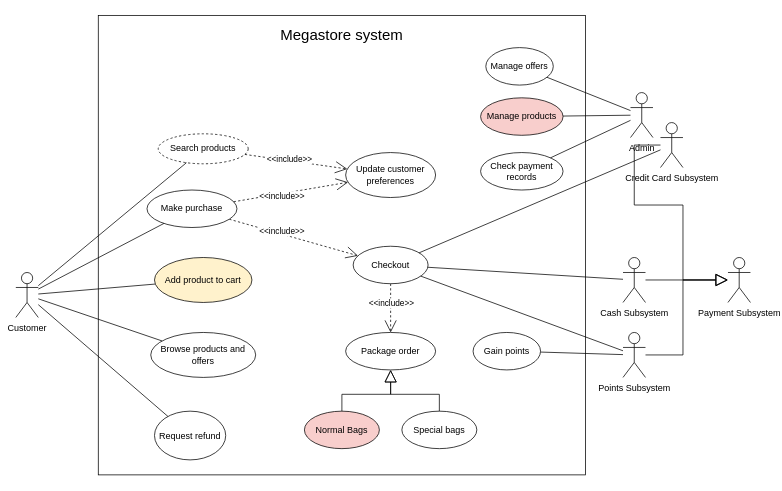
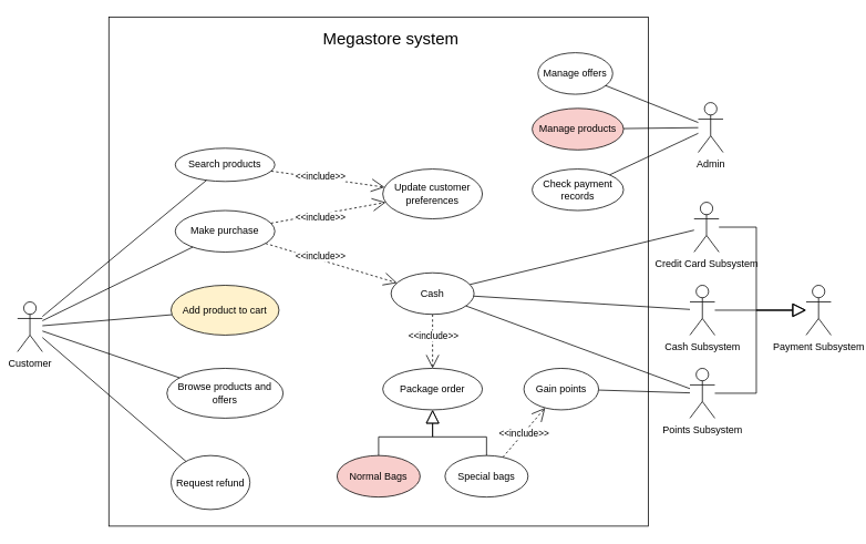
  <mxCell id="0" />
  <mxCell id="1" parent="0" />
  <mxCell id="2" value="" style="rounded=0;whiteSpace=wrap;html=1;strokeColor=default;fontSize=20;fillColor=none;" parent="1" vertex="1"><mxGeometry x="130" y="20" width="650" height="613" as="geometry" /></mxCell>
  <mxCell id="3" value="Customer" style="shape=umlActor;verticalLabelPosition=bottom;verticalAlign=top;html=1;outlineConnect=0;" parent="1" vertex="1"><mxGeometry x="20" y="363" width="30" height="60" as="geometry" /></mxCell>
  <mxCell id="4" style="edgeStyle=none;rounded=0;orthogonalLoop=1;jettySize=auto;html=1;endArrow=open;endFill=0;startSize=6;endSize=14;dashed=1;" parent="1" source="6" target="9" edge="1"><mxGeometry relative="1" as="geometry" /></mxCell>
  <mxCell id="5" value="&amp;lt;&amp;lt;include&amp;gt;&amp;gt;" style="edgeLabel;html=1;align=center;verticalAlign=middle;resizable=0;points=[];" parent="4" vertex="1" connectable="0"><mxGeometry x="-0.375" y="-1" relative="1" as="geometry"><mxPoint x="16" y="-1" as="offset" /></mxGeometry></mxCell>
- <mxCell id="6" value="&lt;div&gt;Make purchase&lt;/div&gt;" style="ellipse;whiteSpace=wrap;html=1;" parent="1" vertex="1"><mxGeometry x="195" y="253" width="120" height="50" as="geometry" /></mxCell>
+ <mxCell id="6" value="&lt;div&gt;Make purchase&lt;/div&gt;" style="ellipse;whiteSpace=wrap;html=1;" parent="1" vertex="1"><mxGeometry x="210" y="253" width="120" height="50" as="geometry" /></mxCell>
  <mxCell id="7" value="Request refund" style="ellipse;whiteSpace=wrap;html=1;" parent="1" vertex="1"><mxGeometry x="205" y="548" width="95" height="65" as="geometry" /></mxCell>
- <mxCell id="8" value="Search products" style="ellipse;whiteSpace=wrap;html=1;dashed=1;" parent="1" vertex="1"><mxGeometry x="210" y="178" width="120" height="40" as="geometry" /></mxCell>
- <mxCell id="9" value="Checkout" style="ellipse;whiteSpace=wrap;html=1;" parent="1" vertex="1"><mxGeometry x="470" y="328" width="100" height="50" as="geometry" /></mxCell>
+ <mxCell id="8" value="Search products" style="ellipse;whiteSpace=wrap;html=1;" parent="1" vertex="1"><mxGeometry x="210" y="178" width="120" height="40" as="geometry" /></mxCell>
+ <mxCell id="9" value="Cash" style="ellipse;whiteSpace=wrap;html=1;" parent="1" vertex="1"><mxGeometry x="470" y="328" width="100" height="50" as="geometry" /></mxCell>
  <mxCell id="10" style="rounded=0;orthogonalLoop=1;jettySize=auto;html=1;endArrow=none;endFill=0;startSize=6;endSize=14;" parent="1" source="3" target="8" edge="1"><mxGeometry relative="1" as="geometry"><mxPoint x="70" y="225.326" as="sourcePoint" /></mxGeometry></mxCell>
  <mxCell id="11" style="edgeStyle=none;rounded=0;orthogonalLoop=1;jettySize=auto;html=1;endArrow=none;endFill=0;startSize=6;endSize=14;" parent="1" source="3" target="6" edge="1"><mxGeometry relative="1" as="geometry"><mxPoint x="70" y="242.767" as="sourcePoint" /></mxGeometry></mxCell>
  <mxCell id="12" style="edgeStyle=none;rounded=0;orthogonalLoop=1;jettySize=auto;html=1;endArrow=none;endFill=0;startSize=6;endSize=14;" parent="1" source="3" target="7" edge="1"><mxGeometry relative="1" as="geometry"><mxPoint x="70" y="252.333" as="sourcePoint" /></mxGeometry></mxCell>
  <mxCell id="13" style="edgeStyle=none;rounded=0;orthogonalLoop=1;jettySize=auto;html=1;endArrow=none;endFill=0;startSize=6;endSize=14;" parent="1" source="3" target="17" edge="1"><mxGeometry relative="1" as="geometry"><mxPoint x="70" y="263" as="sourcePoint" /></mxGeometry></mxCell>
  <mxCell id="14" style="rounded=0;orthogonalLoop=1;jettySize=auto;html=1;endArrow=none;endFill=0;" parent="1" source="3" target="41" edge="1"><mxGeometry relative="1" as="geometry"><mxPoint x="70" y="233.698" as="sourcePoint" /></mxGeometry></mxCell>
  <mxCell id="15" style="edgeStyle=none;rounded=0;orthogonalLoop=1;jettySize=auto;html=1;endArrow=none;endFill=0;startSize=6;endSize=14;" parent="1" source="16" target="9" edge="1"><mxGeometry relative="1" as="geometry" /></mxCell>
- <mxCell id="16" value="Credit Card Subsystem" style="shape=umlActor;verticalLabelPosition=bottom;verticalAlign=top;html=1;outlineConnect=0;strokeColor=default;" parent="1" vertex="1"><mxGeometry x="880" y="163" width="30" height="60" as="geometry" /></mxCell>
+ <mxCell id="16" value="Credit Card Subsystem" style="shape=umlActor;verticalLabelPosition=bottom;verticalAlign=top;html=1;outlineConnect=0;strokeColor=default;" parent="1" vertex="1"><mxGeometry x="835" y="243" width="30" height="60" as="geometry" /></mxCell>
  <mxCell id="17" value="&lt;div&gt;Browse products and offers&lt;/div&gt;" style="ellipse;whiteSpace=wrap;html=1;" parent="1" vertex="1"><mxGeometry x="200" y="443" width="140" height="60" as="geometry" /></mxCell>
  <mxCell id="18" value="&lt;div&gt;Manage offers&lt;/div&gt;" style="ellipse;whiteSpace=wrap;html=1;" parent="1" vertex="1"><mxGeometry x="647" y="63" width="90" height="50" as="geometry" /></mxCell>
  <mxCell id="19" style="edgeStyle=none;rounded=0;orthogonalLoop=1;jettySize=auto;html=1;endArrow=none;endFill=0;startSize=6;endSize=14;" parent="1" source="20" target="18" edge="1"><mxGeometry relative="1" as="geometry" /></mxCell>
  <mxCell id="20" value="Admin&lt;br&gt;" style="shape=umlActor;verticalLabelPosition=bottom;verticalAlign=top;html=1;outlineConnect=0;strokeColor=default;" parent="1" vertex="1"><mxGeometry x="840" y="123" width="30" height="60" as="geometry" /></mxCell>
- <mxCell id="21" value="Megastore system" style="text;html=1;strokeColor=none;fillColor=none;align=center;verticalAlign=middle;whiteSpace=wrap;rounded=0;fontSize=20;" parent="1" vertex="1"><mxGeometry x="315" y="30" width="280" height="30" as="geometry" /></mxCell>
+ <mxCell id="21" value="Megastore system" style="text;html=1;strokeColor=none;fillColor=none;align=center;verticalAlign=middle;whiteSpace=wrap;rounded=0;fontSize=20;" parent="1" vertex="1"><mxGeometry x="330" y="30" width="280" height="30" as="geometry" /></mxCell>
  <mxCell id="22" style="rounded=0;orthogonalLoop=1;jettySize=auto;html=1;startArrow=none;startFill=0;endArrow=block;endFill=0;startSize=18;endSize=14;edgeStyle=orthogonalEdgeStyle;" parent="1" source="23" target="25" edge="1"><mxGeometry relative="1" as="geometry"><mxPoint x="980" y="373" as="targetPoint" /><mxPoint x="480" y="468" as="sourcePoint" /></mxGeometry></mxCell>
  <mxCell id="23" value="Cash Subsystem" style="shape=umlActor;verticalLabelPosition=bottom;verticalAlign=top;html=1;outlineConnect=0;strokeColor=default;" parent="1" vertex="1"><mxGeometry x="830" y="343" width="30" height="60" as="geometry" /></mxCell>
  <mxCell id="24" style="edgeStyle=none;rounded=0;orthogonalLoop=1;jettySize=auto;html=1;endArrow=none;endFill=0;startSize=6;endSize=14;" parent="1" source="23" target="9" edge="1"><mxGeometry relative="1" as="geometry"><mxPoint x="750" y="388" as="sourcePoint" /><mxPoint x="609.184" y="321.424" as="targetPoint" /></mxGeometry></mxCell>
  <mxCell id="25" value="Payment Subsystem&lt;br&gt;" style="shape=umlActor;verticalLabelPosition=bottom;verticalAlign=top;html=1;outlineConnect=0;strokeColor=default;" parent="1" vertex="1"><mxGeometry x="970" y="343" width="30" height="60" as="geometry" /></mxCell>
  <mxCell id="26" style="rounded=0;orthogonalLoop=1;jettySize=auto;html=1;startArrow=none;startFill=0;endArrow=block;endFill=0;startSize=18;endSize=14;elbow=vertical;edgeStyle=orthogonalEdgeStyle;" parent="1" source="16" target="25" edge="1"><mxGeometry relative="1" as="geometry"><mxPoint x="1000" y="343" as="targetPoint" /><mxPoint x="470" y="378" as="sourcePoint" /><Array as="points"><mxPoint x="845" y="273" /><mxPoint x="910" y="273" /><mxPoint x="910" y="373" /></Array></mxGeometry></mxCell>
  <mxCell id="27" value="Points Subsystem" style="shape=umlActor;verticalLabelPosition=bottom;verticalAlign=top;html=1;outlineConnect=0;strokeColor=default;" parent="1" vertex="1"><mxGeometry x="830" y="443" width="30" height="60" as="geometry" /></mxCell>
  <mxCell id="28" style="rounded=0;orthogonalLoop=1;jettySize=auto;html=1;startArrow=none;startFill=0;endArrow=block;endFill=0;startSize=18;endSize=14;edgeStyle=orthogonalEdgeStyle;" parent="1" source="27" target="25" edge="1"><mxGeometry relative="1" as="geometry"><mxPoint x="960" y="403" as="targetPoint" /><mxPoint x="490" y="563" as="sourcePoint" /><Array as="points"><mxPoint x="845" y="473" /><mxPoint x="910" y="473" /><mxPoint x="910" y="373" /></Array></mxGeometry></mxCell>
  <mxCell id="29" style="edgeStyle=none;rounded=0;orthogonalLoop=1;jettySize=auto;html=1;endArrow=none;endFill=0;startSize=6;endSize=14;" parent="1" source="27" target="9" edge="1"><mxGeometry relative="1" as="geometry"><mxPoint x="1120" y="403" as="sourcePoint" /><mxPoint x="653.16" y="357.84" as="targetPoint" /></mxGeometry></mxCell>
  <mxCell id="30" style="edgeStyle=none;rounded=0;orthogonalLoop=1;jettySize=auto;html=1;endArrow=open;endFill=0;startSize=6;endSize=14;dashed=1;" parent="1" source="9" target="32" edge="1"><mxGeometry relative="1" as="geometry"><mxPoint x="545.131" y="452.998" as="sourcePoint" /><mxPoint x="580" y="423" as="targetPoint" /></mxGeometry></mxCell>
  <mxCell id="31" value="&amp;lt;&amp;lt;include&amp;gt;&amp;gt;" style="edgeLabel;html=1;align=center;verticalAlign=middle;resizable=0;points=[];" parent="30" vertex="1" connectable="0"><mxGeometry x="-0.375" y="-1" relative="1" as="geometry"><mxPoint x="1" y="5" as="offset" /></mxGeometry></mxCell>
  <mxCell id="32" value="Package order" style="ellipse;whiteSpace=wrap;html=1;" parent="1" vertex="1"><mxGeometry x="460" y="443" width="120" height="50" as="geometry" /></mxCell>
  <mxCell id="33" value="Normal Bags" style="ellipse;whiteSpace=wrap;html=1;fillColor=#f8cecc;" parent="1" vertex="1"><mxGeometry x="405" y="548" width="100" height="50" as="geometry" /></mxCell>
  <mxCell id="34" value="Special bags" style="ellipse;whiteSpace=wrap;html=1;" parent="1" vertex="1"><mxGeometry x="535" y="548" width="100" height="50" as="geometry" /></mxCell>
  <mxCell id="35" style="edgeStyle=orthogonalEdgeStyle;rounded=0;orthogonalLoop=1;jettySize=auto;html=1;endArrow=none;endFill=0;startSize=14;endSize=14;startArrow=block;startFill=0;targetPerimeterSpacing=0;sourcePerimeterSpacing=0;" parent="1" source="32" target="34" edge="1"><mxGeometry relative="1" as="geometry"><mxPoint x="920.005" y="673" as="sourcePoint" /><mxPoint x="1049.811" y="750.232" as="targetPoint" /></mxGeometry></mxCell>
  <mxCell id="36" style="edgeStyle=orthogonalEdgeStyle;rounded=0;orthogonalLoop=1;jettySize=auto;html=1;endArrow=none;endFill=0;startSize=14;endSize=14;startArrow=block;startFill=0;targetPerimeterSpacing=0;sourcePerimeterSpacing=0;" parent="1" source="32" target="33" edge="1"><mxGeometry relative="1" as="geometry"><mxPoint x="990.195" y="593" as="sourcePoint" /><mxPoint x="1120.001" y="670.232" as="targetPoint" /></mxGeometry></mxCell>
+ <mxCell id="37" style="edgeStyle=none;rounded=0;orthogonalLoop=1;jettySize=auto;html=1;endArrow=open;endFill=0;startSize=6;endSize=14;dashed=1;" parent="1" source="34" target="40" edge="1"><mxGeometry relative="1" as="geometry"><mxPoint x="824.997" y="612.081" as="sourcePoint" /><mxPoint x="910" y="633" as="targetPoint" /></mxGeometry></mxCell>
+ <mxCell id="38" value="&amp;lt;&amp;lt;include&amp;gt;&amp;gt;" style="edgeLabel;html=1;align=center;verticalAlign=middle;resizable=0;points=[];" parent="37" vertex="1" connectable="0"><mxGeometry x="-0.375" y="-1" relative="1" as="geometry"><mxPoint x="8" y="-12" as="offset" /></mxGeometry></mxCell>
  <mxCell id="39" style="rounded=0;orthogonalLoop=1;jettySize=auto;html=1;startArrow=none;startFill=0;endArrow=none;endFill=0;" parent="1" source="40" target="27" edge="1"><mxGeometry relative="1" as="geometry" /></mxCell>
  <mxCell id="40" value="Gain points" style="ellipse;whiteSpace=wrap;html=1;" parent="1" vertex="1"><mxGeometry x="630" y="443" width="90" height="50" as="geometry" /></mxCell>
  <mxCell id="41" value="&lt;div&gt;Add product to cart&lt;/div&gt;" style="ellipse;whiteSpace=wrap;html=1;fillColor=#fff2cc;" parent="1" vertex="1"><mxGeometry x="205" y="343" width="130" height="60" as="geometry" /></mxCell>
  <mxCell id="42" value="Update customer preferences" style="ellipse;whiteSpace=wrap;html=1;" parent="1" vertex="1"><mxGeometry x="460" y="203" width="120" height="60" as="geometry" /></mxCell>
  <mxCell id="43" style="edgeStyle=none;rounded=0;orthogonalLoop=1;jettySize=auto;html=1;endArrow=open;endFill=0;startSize=6;endSize=14;dashed=1;" parent="1" source="6" target="42" edge="1"><mxGeometry relative="1" as="geometry"><mxPoint x="328.05" y="449.045" as="sourcePoint" /><mxPoint x="712" y="257" as="targetPoint" /></mxGeometry></mxCell>
  <mxCell id="44" value="&amp;lt;&amp;lt;include&amp;gt;&amp;gt;" style="edgeLabel;html=1;align=center;verticalAlign=middle;resizable=0;points=[];" parent="43" vertex="1" connectable="0"><mxGeometry x="-0.375" y="-1" relative="1" as="geometry"><mxPoint x="16" y="-1" as="offset" /></mxGeometry></mxCell>
  <mxCell id="45" style="edgeStyle=none;rounded=0;orthogonalLoop=1;jettySize=auto;html=1;endArrow=open;endFill=0;startSize=6;endSize=14;dashed=1;" parent="1" source="8" target="42" edge="1"><mxGeometry relative="1" as="geometry"><mxPoint x="305.907" y="436.921" as="sourcePoint" /><mxPoint x="484.073" y="189.073" as="targetPoint" /></mxGeometry></mxCell>
  <mxCell id="46" value="&amp;lt;&amp;lt;include&amp;gt;&amp;gt;" style="edgeLabel;html=1;align=center;verticalAlign=middle;resizable=0;points=[];" parent="45" vertex="1" connectable="0"><mxGeometry x="-0.375" y="-1" relative="1" as="geometry"><mxPoint x="16" y="-1" as="offset" /></mxGeometry></mxCell>
  <mxCell id="47" value="&lt;div&gt;Manage products&lt;/div&gt;" style="ellipse;whiteSpace=wrap;html=1;fillColor=#f8cecc;" parent="1" vertex="1"><mxGeometry x="640" y="130" width="110" height="50" as="geometry" /></mxCell>
  <mxCell id="48" style="edgeStyle=none;rounded=0;orthogonalLoop=1;jettySize=auto;html=1;endArrow=none;endFill=0;startSize=6;endSize=14;" parent="1" source="20" target="47" edge="1"><mxGeometry relative="1" as="geometry"><mxPoint x="850" y="113" as="sourcePoint" /><mxPoint x="750" y="113" as="targetPoint" /></mxGeometry></mxCell>
  <mxCell id="49" value="Check payment records" style="ellipse;whiteSpace=wrap;html=1;" parent="1" vertex="1"><mxGeometry x="640" y="203" width="110" height="50" as="geometry" /></mxCell>
  <mxCell id="50" style="edgeStyle=none;rounded=0;orthogonalLoop=1;jettySize=auto;html=1;endArrow=none;endFill=0;startSize=6;endSize=14;" parent="1" source="20" target="49" edge="1"><mxGeometry relative="1" as="geometry"><mxPoint x="850" y="163.299" as="sourcePoint" /><mxPoint x="759.964" y="165.096" as="targetPoint" /></mxGeometry></mxCell>
